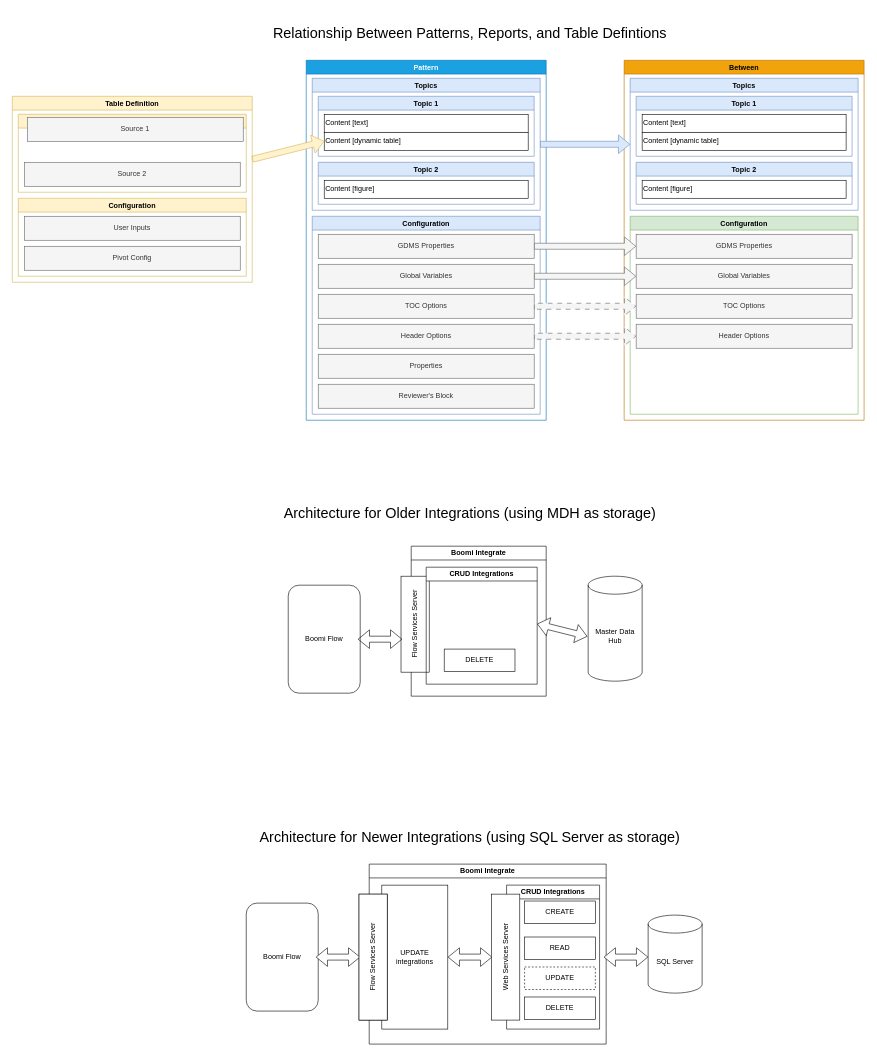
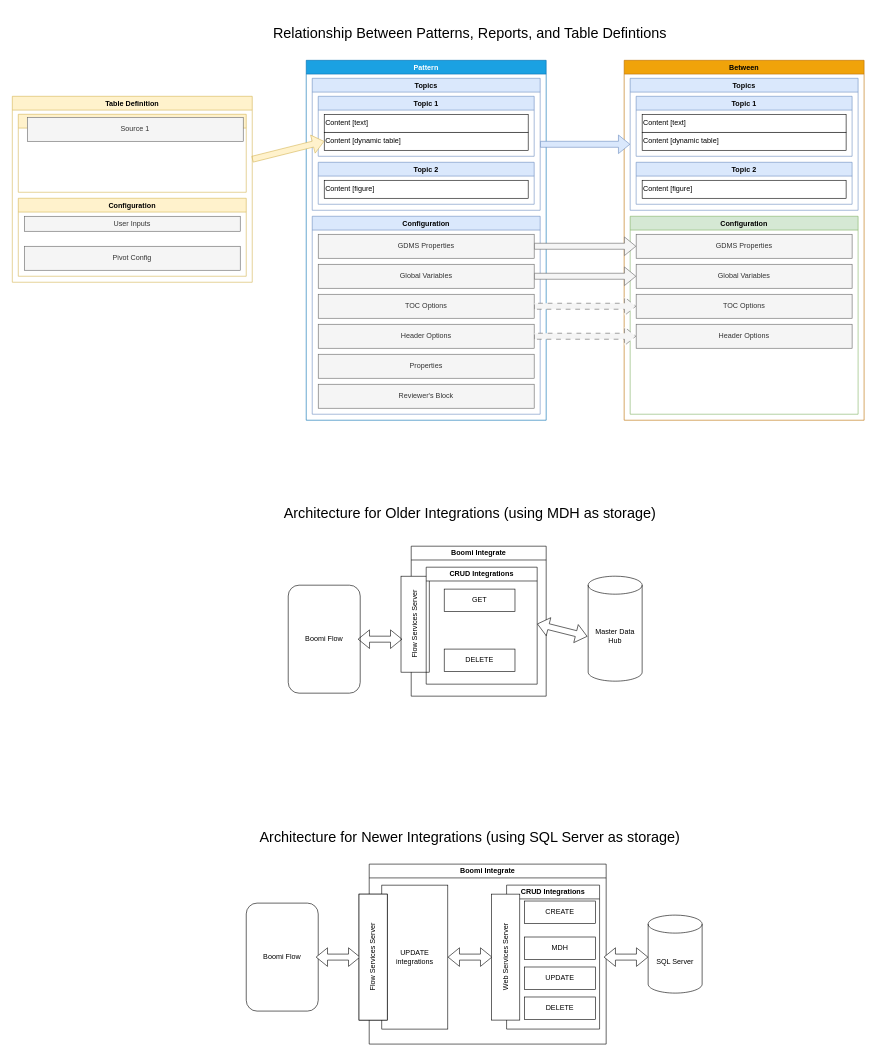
  <mxCell id="0" />
  <mxCell id="1" parent="0" />
  <mxCell id="2" value="Boomi Integrate" style="swimlane;whiteSpace=wrap;html=1;" vertex="1" parent="1"><mxGeometry x="685" y="910" width="225" height="250" as="geometry"><mxRectangle x="515" y="780" width="130" height="30" as="alternateBounds" /></mxGeometry></mxCell>
  <mxCell id="3" value="Flow Services Server" style="rounded=0;whiteSpace=wrap;html=1;horizontal=0;" vertex="1" parent="2"><mxGeometry x="-17" y="50" width="47" height="160" as="geometry" /></mxCell>
  <mxCell id="4" value="CRUD Integrations" style="swimlane;whiteSpace=wrap;html=1;" vertex="1" parent="2"><mxGeometry x="25" y="35" width="185" height="195" as="geometry"><mxRectangle x="190" y="35" width="140" height="30" as="alternateBounds" /></mxGeometry></mxCell>
+ <mxCell id="5" value="GET" style="rounded=0;whiteSpace=wrap;html=1;" vertex="1" parent="4"><mxGeometry x="30" y="36.5" width="118" height="37.5" as="geometry" /></mxCell>
  <mxCell id="6" value="DELETE" style="rounded=0;whiteSpace=wrap;html=1;" vertex="1" parent="4"><mxGeometry x="30" y="136.5" width="118" height="37.5" as="geometry" /></mxCell>
  <mxCell id="7" value="" style="shape=flexArrow;endArrow=classic;startArrow=classic;html=1;rounded=0;exitX=1;exitY=0.5;exitDx=0;exitDy=0;entryX=-0.015;entryY=0.574;entryDx=0;entryDy=0;entryPerimeter=0;fillColor=default;" edge="1" parent="2" target="48"><mxGeometry width="100" height="100" relative="1" as="geometry"><mxPoint x="210" y="129.47" as="sourcePoint" /><mxPoint x="264" y="129.47" as="targetPoint" /></mxGeometry></mxCell>
  <mxCell id="8" value="Pattern" style="swimlane;whiteSpace=wrap;html=1;fillColor=#1ba1e2;strokeColor=#006EAF;fontColor=#ffffff;" parent="1" vertex="1"><mxGeometry x="510" y="100" width="400" height="600" as="geometry"><mxRectangle x="60" y="190" width="140" height="30" as="alternateBounds" /></mxGeometry></mxCell>
  <mxCell id="9" value="Topics" style="swimlane;whiteSpace=wrap;html=1;fillColor=#dae8fc;strokeColor=#6c8ebf;" parent="8" vertex="1"><mxGeometry x="10" y="30" width="380" height="220" as="geometry" /></mxCell>
  <mxCell id="10" value="Topic 1" style="swimlane;whiteSpace=wrap;html=1;fillColor=#dae8fc;strokeColor=#6c8ebf;fillStyle=solid;" vertex="1" parent="9"><mxGeometry x="10" y="30" width="360" height="100" as="geometry" /></mxCell>
  <mxCell id="11" value="Content [text]" style="rounded=0;whiteSpace=wrap;html=1;align=left;" vertex="1" parent="10"><mxGeometry x="10" y="30" width="340" height="30" as="geometry" /></mxCell>
  <mxCell id="12" value="Content [dynamic table]" style="rounded=0;whiteSpace=wrap;html=1;align=left;" vertex="1" parent="10"><mxGeometry x="10" y="60" width="340" height="30" as="geometry" /></mxCell>
  <mxCell id="13" value="Topic 2" style="swimlane;whiteSpace=wrap;html=1;fillColor=#dae8fc;strokeColor=#6c8ebf;" vertex="1" parent="9"><mxGeometry x="10" y="140" width="360" height="70" as="geometry" /></mxCell>
  <mxCell id="14" value="Configuration" style="swimlane;whiteSpace=wrap;html=1;fillColor=#dae8fc;strokeColor=#6c8ebf;" parent="8" vertex="1"><mxGeometry x="10" y="260" width="380" height="330" as="geometry"><mxRectangle x="10" y="220" width="110" height="30" as="alternateBounds" /></mxGeometry></mxCell>
  <mxCell id="15" value="TOC Options" style="rounded=0;whiteSpace=wrap;html=1;fillColor=#f5f5f5;fontColor=#333333;strokeColor=#666666;" parent="14" vertex="1"><mxGeometry x="10" y="130" width="360" height="40" as="geometry" /></mxCell>
  <mxCell id="16" value="Global Variables" style="rounded=0;whiteSpace=wrap;html=1;fillColor=#f5f5f5;fontColor=#333333;strokeColor=#666666;" parent="14" vertex="1"><mxGeometry x="10" y="80" width="360" height="40" as="geometry" /></mxCell>
  <mxCell id="17" value="Properties" style="rounded=0;whiteSpace=wrap;html=1;fillColor=#f5f5f5;fontColor=#333333;strokeColor=#666666;" parent="14" vertex="1"><mxGeometry x="10" y="230" width="360" height="40" as="geometry" /></mxCell>
  <mxCell id="18" value="Reviewer's Block" style="rounded=0;whiteSpace=wrap;html=1;fillColor=#f5f5f5;fontColor=#333333;strokeColor=#666666;" parent="14" vertex="1"><mxGeometry x="10" y="280" width="360" height="40" as="geometry" /></mxCell>
  <mxCell id="19" value="GDMS Properties" style="rounded=0;whiteSpace=wrap;html=1;fillColor=#f5f5f5;fontColor=#333333;strokeColor=#666666;" parent="14" vertex="1"><mxGeometry x="10" y="30" width="360" height="40" as="geometry" /></mxCell>
  <mxCell id="20" value="Header Options" style="rounded=0;whiteSpace=wrap;html=1;fillColor=#f5f5f5;fontColor=#333333;strokeColor=#666666;" parent="14" vertex="1"><mxGeometry x="10" y="180" width="360" height="40" as="geometry" /></mxCell>
  <mxCell id="21" value="Between" style="swimlane;whiteSpace=wrap;html=1;fillColor=#f0a30a;strokeColor=#BD7000;fontColor=#000000;" parent="1" vertex="1"><mxGeometry x="1040" y="100" width="400" height="600" as="geometry"><mxRectangle x="60" y="190" width="140" height="30" as="alternateBounds" /></mxGeometry></mxCell>
  <mxCell id="22" value="Configuration" style="swimlane;whiteSpace=wrap;html=1;fillColor=#d5e8d4;strokeColor=#82b366;" parent="21" vertex="1"><mxGeometry x="10" y="260" width="380" height="330" as="geometry"><mxRectangle x="10" y="220" width="110" height="30" as="alternateBounds" /></mxGeometry></mxCell>
  <mxCell id="23" value="TOC Options" style="rounded=0;whiteSpace=wrap;html=1;fillColor=#f5f5f5;fontColor=#333333;strokeColor=#666666;" parent="22" vertex="1"><mxGeometry x="10" y="130" width="360" height="40" as="geometry" /></mxCell>
  <mxCell id="24" value="Global Variables" style="rounded=0;whiteSpace=wrap;html=1;fillColor=#f5f5f5;fontColor=#333333;strokeColor=#666666;" parent="22" vertex="1"><mxGeometry x="10" y="80" width="360" height="40" as="geometry" /></mxCell>
  <mxCell id="25" value="GDMS Properties" style="rounded=0;whiteSpace=wrap;html=1;fillColor=#f5f5f5;fontColor=#333333;strokeColor=#666666;" parent="22" vertex="1"><mxGeometry x="10" y="30" width="360" height="40" as="geometry" /></mxCell>
  <mxCell id="26" value="Header Options" style="rounded=0;whiteSpace=wrap;html=1;fillColor=#f5f5f5;fontColor=#333333;strokeColor=#666666;" parent="22" vertex="1"><mxGeometry x="10" y="180" width="360" height="40" as="geometry" /></mxCell>
  <mxCell id="27" style="rounded=0;orthogonalLoop=1;jettySize=auto;html=1;exitX=1;exitY=0.5;exitDx=0;exitDy=0;entryX=0;entryY=0.5;entryDx=0;entryDy=0;shape=flexArrow;fillColor=#dae8fc;strokeColor=#6c8ebf;" parent="1" source="9" edge="1"><mxGeometry relative="1" as="geometry"><mxPoint x="1050" y="240" as="targetPoint" /></mxGeometry></mxCell>
  <mxCell id="28" style="rounded=0;orthogonalLoop=1;jettySize=auto;html=1;entryX=0;entryY=0.5;entryDx=0;entryDy=0;shape=flexArrow;fillColor=#f5f5f5;strokeColor=#666666;" parent="1" source="19" target="25" edge="1"><mxGeometry relative="1" as="geometry" /></mxCell>
  <mxCell id="29" style="edgeStyle=orthogonalEdgeStyle;rounded=0;orthogonalLoop=1;jettySize=auto;html=1;entryX=0;entryY=0.5;entryDx=0;entryDy=0;fillColor=#f5f5f5;strokeColor=#666666;shape=flexArrow;" parent="1" source="16" target="24" edge="1"><mxGeometry relative="1" as="geometry" /></mxCell>
  <mxCell id="30" style="rounded=0;orthogonalLoop=1;jettySize=auto;html=1;entryX=0;entryY=0.5;entryDx=0;entryDy=0;shape=flexArrow;dashed=1;dashPattern=8 8;fillColor=#f5f5f5;strokeColor=#666666;" parent="1" source="15" target="23" edge="1"><mxGeometry relative="1" as="geometry" /></mxCell>
  <mxCell id="31" style="rounded=0;orthogonalLoop=1;jettySize=auto;html=1;entryX=0;entryY=0.5;entryDx=0;entryDy=0;shape=flexArrow;dashed=1;dashPattern=8 8;fillColor=#f5f5f5;strokeColor=#666666;" parent="1" source="20" target="26" edge="1"><mxGeometry relative="1" as="geometry" /></mxCell>
  <mxCell id="32" style="rounded=0;orthogonalLoop=1;jettySize=auto;html=1;entryX=0;entryY=0.5;entryDx=0;entryDy=0;shape=flexArrow;fillColor=#fff2cc;strokeColor=#d6b656;" edge="1" parent="1" source="33" target="12"><mxGeometry relative="1" as="geometry" /></mxCell>
  <mxCell id="33" value="Table Definition" style="swimlane;whiteSpace=wrap;html=1;fillColor=#fff2cc;strokeColor=#d6b656;" vertex="1" parent="1"><mxGeometry x="20" y="160" width="400" height="310" as="geometry"><mxRectangle x="60" y="190" width="140" height="30" as="alternateBounds" /></mxGeometry></mxCell>
  <mxCell id="34" value="Sources" style="swimlane;whiteSpace=wrap;html=1;fillColor=#fff2cc;strokeColor=#d6b656;" vertex="1" parent="33"><mxGeometry x="10" y="30" width="380" height="130" as="geometry" /></mxCell>
- <mxCell id="35" value="Source 2" style="rounded=0;whiteSpace=wrap;html=1;fillColor=#f5f5f5;fontColor=#333333;strokeColor=#666666;" vertex="1" parent="34"><mxGeometry x="10" y="80" width="360" height="40" as="geometry" /></mxCell>
  <mxCell id="36" value="Source 1" style="rounded=0;whiteSpace=wrap;html=1;fillColor=#f5f5f5;fontColor=#333333;strokeColor=#666666;" vertex="1" parent="34"><mxGeometry x="15" y="5" width="360" height="40" as="geometry" /></mxCell>
  <mxCell id="37" value="Configuration" style="swimlane;whiteSpace=wrap;html=1;fillColor=#fff2cc;strokeColor=#d6b656;" vertex="1" parent="33"><mxGeometry x="10" y="170" width="380" height="130" as="geometry"><mxRectangle x="10" y="220" width="110" height="30" as="alternateBounds" /></mxGeometry></mxCell>
  <mxCell id="38" value="Pivot Config" style="rounded=0;whiteSpace=wrap;html=1;fillColor=#f5f5f5;fontColor=#333333;strokeColor=#666666;" vertex="1" parent="37"><mxGeometry x="10" y="80" width="360" height="40" as="geometry" /></mxCell>
- <mxCell id="39" value="User Inputs" style="rounded=0;whiteSpace=wrap;html=1;fillColor=#f5f5f5;fontColor=#333333;strokeColor=#666666;" vertex="1" parent="37"><mxGeometry x="10" y="30" width="360" height="40" as="geometry" /></mxCell>
+ <mxCell id="39" value="User Inputs" style="rounded=0;whiteSpace=wrap;html=1;fillColor=#f5f5f5;fontColor=#333333;strokeColor=#666666;" vertex="1" parent="37"><mxGeometry x="10" y="30" width="360" height="25" as="geometry" /></mxCell>
  <mxCell id="40" value="Content [figure]" style="rounded=0;whiteSpace=wrap;html=1;align=left;" vertex="1" parent="1"><mxGeometry x="540" y="300" width="340" height="30" as="geometry" /></mxCell>
  <mxCell id="41" value="Topics" style="swimlane;whiteSpace=wrap;html=1;fillColor=#dae8fc;strokeColor=#6c8ebf;" vertex="1" parent="1"><mxGeometry x="1050" y="130" width="380" height="220" as="geometry" /></mxCell>
  <mxCell id="42" value="Topic 1" style="swimlane;whiteSpace=wrap;html=1;fillColor=#dae8fc;strokeColor=#6c8ebf;fillStyle=solid;" vertex="1" parent="41"><mxGeometry x="10" y="30" width="360" height="100" as="geometry" /></mxCell>
  <mxCell id="43" value="Content [text]" style="rounded=0;whiteSpace=wrap;html=1;align=left;" vertex="1" parent="42"><mxGeometry x="10" y="30" width="340" height="30" as="geometry" /></mxCell>
  <mxCell id="44" value="Content [dynamic table]" style="rounded=0;whiteSpace=wrap;html=1;align=left;" vertex="1" parent="42"><mxGeometry x="10" y="60" width="340" height="30" as="geometry" /></mxCell>
  <mxCell id="45" value="Topic 2" style="swimlane;whiteSpace=wrap;html=1;fillColor=#dae8fc;strokeColor=#6c8ebf;" vertex="1" parent="41"><mxGeometry x="10" y="140" width="360" height="70" as="geometry" /></mxCell>
  <mxCell id="46" value="Content [figure]" style="rounded=0;whiteSpace=wrap;html=1;align=left;" vertex="1" parent="1"><mxGeometry x="1070" y="300" width="340" height="30" as="geometry" /></mxCell>
  <mxCell id="47" value="Boomi&amp;nbsp;&lt;span style=&quot;background-color: initial;&quot;&gt;Flow&lt;/span&gt;" style="rounded=1;whiteSpace=wrap;html=1;fontSize=12;" vertex="1" parent="1"><mxGeometry x="480" y="975" width="120" height="180" as="geometry" /></mxCell>
  <mxCell id="48" value="Master Data Hub" style="shape=cylinder3;whiteSpace=wrap;html=1;boundedLbl=1;backgroundOutline=1;size=15;" vertex="1" parent="1"><mxGeometry x="980" y="960" width="90" height="175" as="geometry" /></mxCell>
  <mxCell id="49" value="" style="shape=flexArrow;endArrow=classic;startArrow=classic;html=1;rounded=0;exitX=1;exitY=0.5;exitDx=0;exitDy=0;" edge="1" parent="1"><mxGeometry width="100" height="100" relative="1" as="geometry"><mxPoint x="596" y="1065" as="sourcePoint" /><mxPoint x="670" y="1065" as="targetPoint" /></mxGeometry></mxCell>
  <mxCell id="50" value="Boomi Integrate" style="swimlane;whiteSpace=wrap;html=1;" vertex="1" parent="1"><mxGeometry x="615" y="1440" width="395" height="300" as="geometry"><mxRectangle x="515" y="780" width="130" height="30" as="alternateBounds" /></mxGeometry></mxCell>
  <mxCell id="51" value="&lt;div&gt;UPDATE integrations&lt;/div&gt;" style="rounded=0;whiteSpace=wrap;html=1;" vertex="1" parent="50"><mxGeometry x="21" y="35" width="110" height="240" as="geometry" /></mxCell>
  <mxCell id="52" value="Flow Services Server" style="rounded=0;whiteSpace=wrap;html=1;horizontal=0;" vertex="1" parent="50"><mxGeometry x="-17" y="50" width="47" height="210" as="geometry" /></mxCell>
  <mxCell id="53" value="CRUD Integrations" style="swimlane;whiteSpace=wrap;html=1;" vertex="1" parent="50"><mxGeometry x="229" y="35" width="155" height="240" as="geometry"><mxRectangle x="190" y="35" width="140" height="30" as="alternateBounds" /></mxGeometry></mxCell>
  <mxCell id="54" value="CREATE" style="rounded=0;whiteSpace=wrap;html=1;" vertex="1" parent="53"><mxGeometry x="30" y="26.5" width="118" height="37.5" as="geometry" /></mxCell>
- <mxCell id="55" value="READ" style="rounded=0;whiteSpace=wrap;html=1;" vertex="1" parent="53"><mxGeometry x="30" y="86.5" width="118" height="37.5" as="geometry" /></mxCell>
- <mxCell id="56" value="UPDATE" style="rounded=0;whiteSpace=wrap;html=1;dashed=1;" vertex="1" parent="53"><mxGeometry x="30" y="136.5" width="118" height="37.5" as="geometry" /></mxCell>
+ <mxCell id="55" value="MDH" style="rounded=0;whiteSpace=wrap;html=1;" vertex="1" parent="53"><mxGeometry x="30" y="86.5" width="118" height="37.5" as="geometry" /></mxCell>
+ <mxCell id="56" value="UPDATE" style="rounded=0;whiteSpace=wrap;html=1;" vertex="1" parent="53"><mxGeometry x="30" y="136.5" width="118" height="37.5" as="geometry" /></mxCell>
  <mxCell id="57" value="DELETE" style="rounded=0;whiteSpace=wrap;html=1;" vertex="1" parent="53"><mxGeometry x="30" y="186.5" width="118" height="37.5" as="geometry" /></mxCell>
  <mxCell id="58" value="Web Services Server" style="rounded=0;whiteSpace=wrap;html=1;horizontal=0;" vertex="1" parent="53"><mxGeometry x="-25" y="15" width="47" height="210" as="geometry" /></mxCell>
  <mxCell id="59" value="" style="shape=flexArrow;endArrow=classic;startArrow=classic;html=1;rounded=0;exitX=1;exitY=0.5;exitDx=0;exitDy=0;fillColor=default;" edge="1" parent="50" source="51"><mxGeometry width="100" height="100" relative="1" as="geometry"><mxPoint x="136" y="156" as="sourcePoint" /><mxPoint x="205" y="155" as="targetPoint" /></mxGeometry></mxCell>
  <mxCell id="60" value="Boomi&amp;nbsp;&lt;span style=&quot;background-color: initial;&quot;&gt;Flow&lt;/span&gt;" style="rounded=1;whiteSpace=wrap;html=1;fontSize=12;" vertex="1" parent="1"><mxGeometry x="410" y="1505" width="120" height="180" as="geometry" /></mxCell>
  <mxCell id="61" value="SQL Server" style="shape=cylinder3;whiteSpace=wrap;html=1;boundedLbl=1;backgroundOutline=1;size=15;" vertex="1" parent="1"><mxGeometry x="1080" y="1525" width="90" height="130" as="geometry" /></mxCell>
  <mxCell id="62" value="" style="shape=flexArrow;endArrow=classic;startArrow=classic;html=1;rounded=0;exitX=1;exitY=0.5;exitDx=0;exitDy=0;fillColor=default;" edge="1" parent="1"><mxGeometry width="100" height="100" relative="1" as="geometry"><mxPoint x="526" y="1595" as="sourcePoint" /><mxPoint x="600" y="1595" as="targetPoint" /></mxGeometry></mxCell>
  <mxCell id="63" value="Flow Services Server" style="rounded=0;whiteSpace=wrap;html=1;horizontal=0;" vertex="1" parent="1"><mxGeometry x="598" y="1490" width="47" height="210" as="geometry" /></mxCell>
  <mxCell id="64" value="" style="shape=flexArrow;endArrow=classic;startArrow=classic;html=1;rounded=0;exitX=1;exitY=0.5;exitDx=0;exitDy=0;fillColor=default;" edge="1" parent="1"><mxGeometry width="100" height="100" relative="1" as="geometry"><mxPoint x="1006" y="1595" as="sourcePoint" /><mxPoint x="1080" y="1595" as="targetPoint" /></mxGeometry></mxCell>
  <mxCell id="65" value="Relationship Between Patterns, Reports, and Table Defintions" style="text;html=1;align=center;verticalAlign=middle;whiteSpace=wrap;rounded=0;fontSize=24;" vertex="1" parent="1"><mxGeometry x="417.5" y="20" width="730" height="70" as="geometry" /></mxCell>
  <mxCell id="66" value="Architecture for Older Integrations (using MDH as storage)" style="text;html=1;align=center;verticalAlign=middle;whiteSpace=wrap;rounded=0;fontSize=24;" vertex="1" parent="1"><mxGeometry x="417.5" y="820" width="730" height="70" as="geometry" /></mxCell>
  <mxCell id="67" value="Architecture for Newer Integrations (using SQL Server as storage)" style="text;html=1;align=center;verticalAlign=middle;whiteSpace=wrap;rounded=0;fontSize=24;" vertex="1" parent="1"><mxGeometry x="417.5" y="1360" width="730" height="70" as="geometry" /></mxCell>
